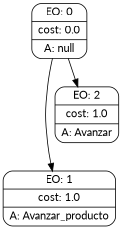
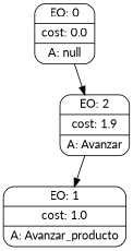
  digraph {
    fontname=Lato
    node [fontname=Lato shape=Mrecord]
    edge [fontname=Lato]
    n1 [label="{EO: 0|cost: 0.0|A: null}"]
    n2 [label="{EO: 1|cost: 1.0|A: Avanzar_producto}"]
-   n3 [label="{EO: 2|cost: 1.0|A: Avanzar}"]
-   n1 -> n2
+   n3 [label="{EO: 2|cost: 1.9|A: Avanzar}"]
+   n3 -> n2
    n1 -> n3
  }
